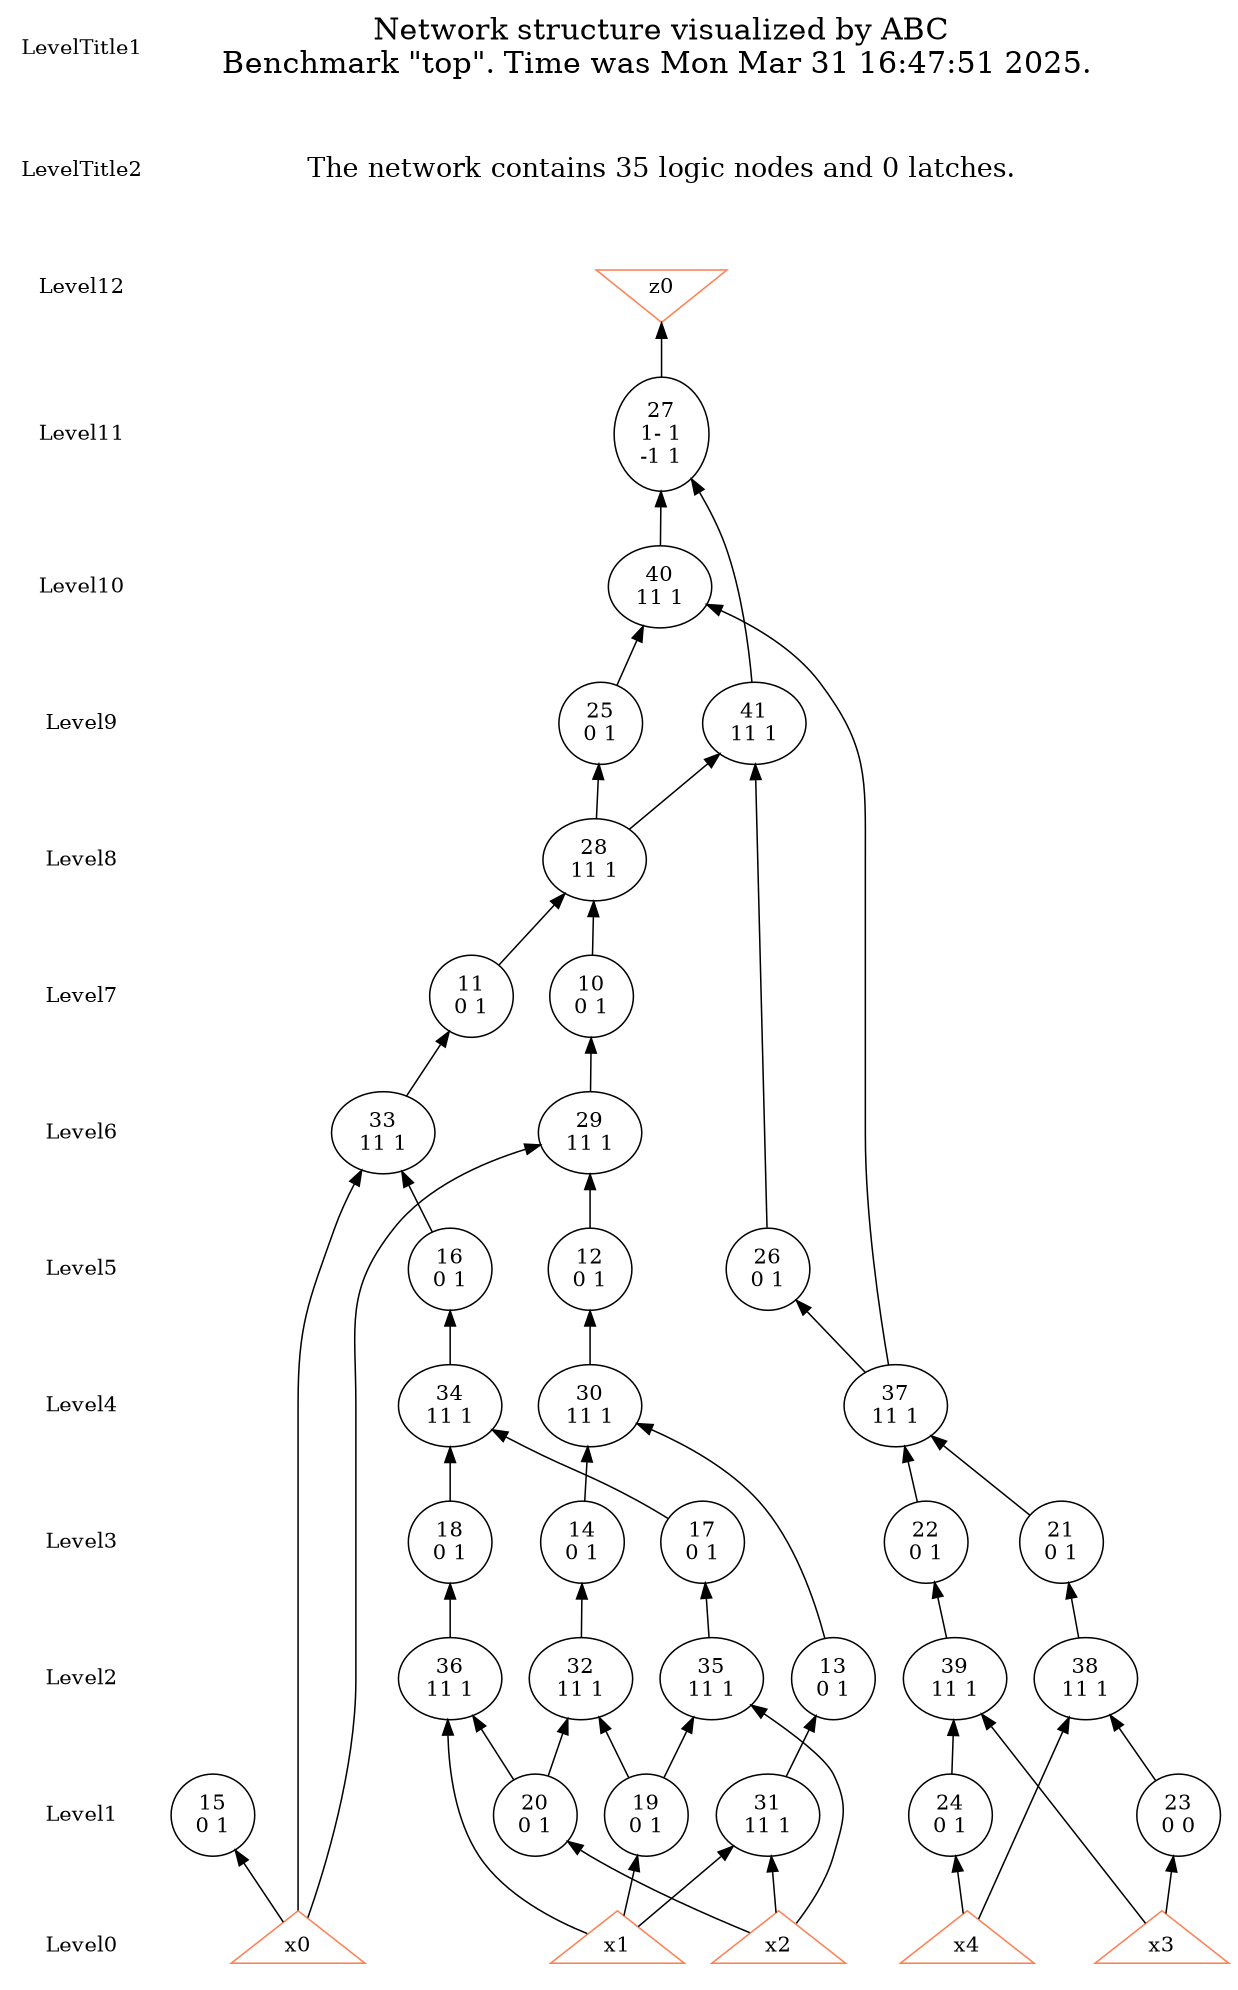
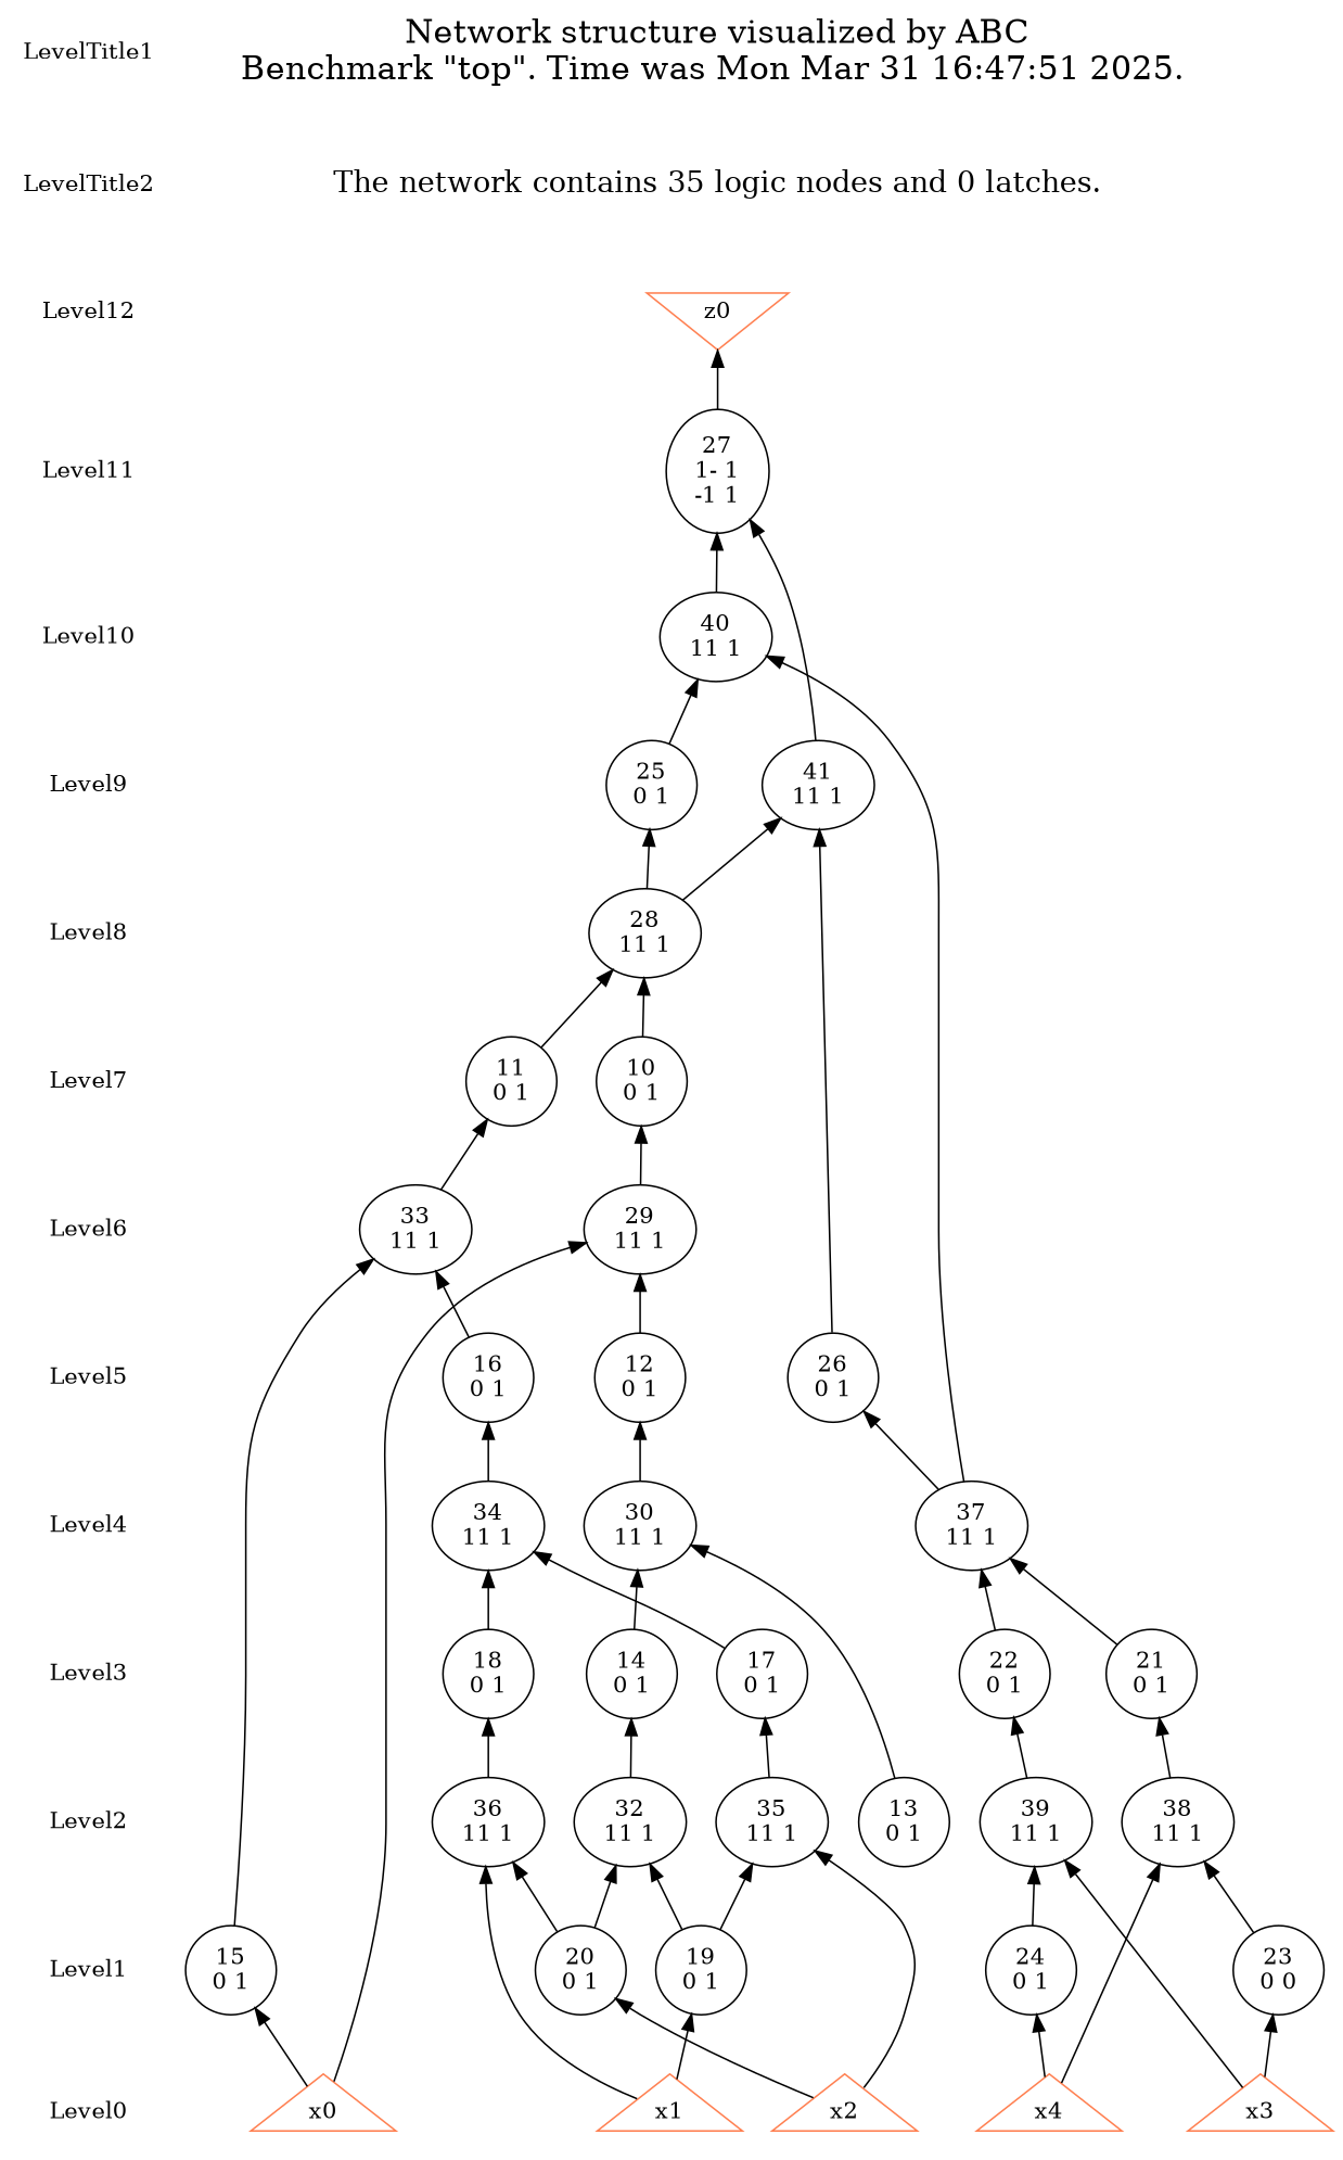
  digraph {
    node [shape=ellipse]
    edge [dir=back style=solid]
    LevelTitle1 [shape=plaintext]
    LevelTitle2 [shape=plaintext]
    Level12 [shape=plaintext]
    Level11 [shape=plaintext]
    Level10 [shape=plaintext]
    Level9 [shape=plaintext]
    Level8 [shape=plaintext]
    Level7 [shape=plaintext]
    Level6 [shape=plaintext]
    Level5 [shape=plaintext]
    Level4 [shape=plaintext]
    Level3 [shape=plaintext]
    Level2 [shape=plaintext]
    Level1 [shape=plaintext]
    Level0 [shape=plaintext]
    n16 [fontname="Times-Roman" fontsize=20 label="Network structure visualized by ABC\nBenchmark \"top\". Time was Mon Mar 31 16:47:51 2025. " shape=plaintext]
    n17 [fontname="Times-Roman" fontsize=18 label="The network contains 35 logic nodes and 0 latches.\n" shape=plaintext]
    n18 [color=coral fillcolor=coral label=z0 shape=invtriangle]
    n19 [label="27\n1- 1\n-1 1"]
    n20 [label="40\n11 1"]
    n21 [label="25\n0 1"]
    n22 [label="41\n11 1"]
    n23 [label="28\n11 1"]
    n24 [label="10\n0 1"]
    n25 [label="11\n0 1"]
    n26 [label="13\n0 1"]
    n27 [label="32\n11 1"]
    n28 [label="35\n11 1"]
    n29 [label="36\n11 1"]
    n30 [label="38\n11 1"]
    n31 [label="39\n11 1"]
    n32 [label="29\n11 1"]
    n33 [label="33\n11 1"]
    n34 [label="12\n0 1"]
    n35 [label="16\n0 1"]
    n36 [label="26\n0 1"]
    n37 [label="30\n11 1"]
    n38 [label="34\n11 1"]
    n39 [label="37\n11 1"]
    n40 [label="14\n0 1"]
    n41 [label="17\n0 1"]
    n42 [label="18\n0 1"]
    n43 [label="21\n0 1"]
    n44 [label="22\n0 1"]
    n45 [label="15\n0 1"]
    n46 [label="19\n0 1"]
    n47 [label="20\n0 1"]
    n48 [label="23\n0 0"]
    n49 [label="24\n0 1"]
-   n50 [label="31\n11 1"]
    n51 [color=coral fillcolor=coral label=x0 shape=triangle]
    n52 [color=coral fillcolor=coral label=x1 shape=triangle]
    n53 [color=coral fillcolor=coral label=x2 shape=triangle]
    n54 [color=coral fillcolor=coral label=x3 shape=triangle]
    n55 [color=coral fillcolor=coral label=x4 shape=triangle]
    subgraph sub_1 {
      LevelTitle1
      LevelTitle2
      Level12
      Level11
      Level10
      Level9
      Level8
      Level7
      Level6
      Level5
      Level4
      Level3
      Level2
      Level1
      Level0
    }
    subgraph sub_2 {
      rank=same
      LevelTitle1
      n16
    }
    subgraph sub_3 {
      rank=same
      LevelTitle2
      n17
    }
    subgraph sub_4 {
      rank=same
      Level12
      n18
    }
    subgraph sub_5 {
      rank=same
      Level11
      n19
    }
    subgraph sub_6 {
      rank=same
      Level10
      n20
    }
    subgraph sub_7 {
      rank=same
      Level9
      n21
      n22
    }
    subgraph sub_8 {
      rank=same
      Level8
      n23
    }
    subgraph sub_9 {
      rank=same
      Level7
      n24
      n25
    }
    subgraph sub_10 {
      rank=same
      Level2
      n26
      n27
      n28
      n29
      n30
      n31
    }
    subgraph sub_11 {
      rank=same
      Level6
      n32
      n33
    }
    subgraph sub_12 {
      rank=same
      Level5
      n34
      n35
      n36
    }
    subgraph sub_13 {
      rank=same
      Level4
      n37
      n38
      n39
    }
    subgraph sub_14 {
      rank=same
      Level3
      n40
      n41
      n42
      n43
      n44
    }
    subgraph sub_15 {
      rank=same
      Level1
      n45
      n46
      n47
      n48
      n49
-     n50
    }
    subgraph sub_16 {
      rank=same
      Level0
      n51
      n52
      n53
      n54
      n55
    }
    LevelTitle1 -> LevelTitle2 [style=invis]
    LevelTitle2 -> Level12 [style=invis]
    Level12 -> Level11 [style=invis]
    Level11 -> Level10 [style=invis]
    Level10 -> Level9 [style=invis]
    Level9 -> Level8 [style=invis]
    Level8 -> Level7 [style=invis]
    Level7 -> Level6 [style=invis]
    Level6 -> Level5 [style=invis]
    Level5 -> Level4 [style=invis]
    Level4 -> Level3 [style=invis]
    Level3 -> Level2 [style=invis]
    Level2 -> Level1 [style=invis]
    Level1 -> Level0 [style=invis]
    n16 -> n17 [style=invis]
    n17 -> n18 [style=invis]
    n18 -> n19
    n19 -> n20
    n19 -> n22
    n20 -> n21
    n20 -> n39
    n21 -> n23
    n22 -> n23
    n22 -> n36
    n23 -> n24
    n23 -> n25
    n24 -> n32
    n25 -> n33
-   n26 -> n50
    n27 -> n46
    n27 -> n47
    n28 -> n46
    n28 -> n53
    n29 -> n47
    n29 -> n52
    n30 -> n48
    n30 -> n55
    n31 -> n49
    n31 -> n54
    n32 -> n34
    n32 -> n51
    n33 -> n35
-   n33 -> n51
+   n33 -> n45
    n34 -> n37
    n35 -> n38
    n36 -> n39
    n37 -> n26
    n37 -> n40
    n38 -> n41
    n38 -> n42
    n39 -> n43
    n39 -> n44
    n40 -> n27
    n41 -> n28
    n42 -> n29
    n43 -> n30
    n44 -> n31
    n45 -> n51
    n46 -> n52
    n47 -> n53
    n48 -> n54
    n49 -> n55
-   n50 -> n52
-   n50 -> n53
  }
